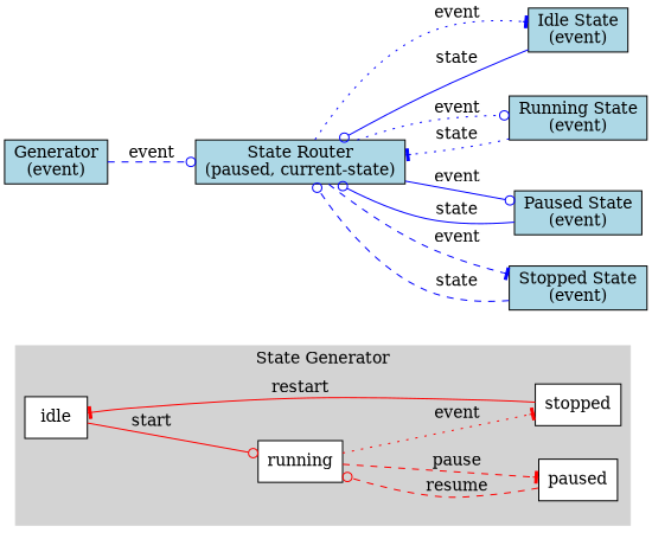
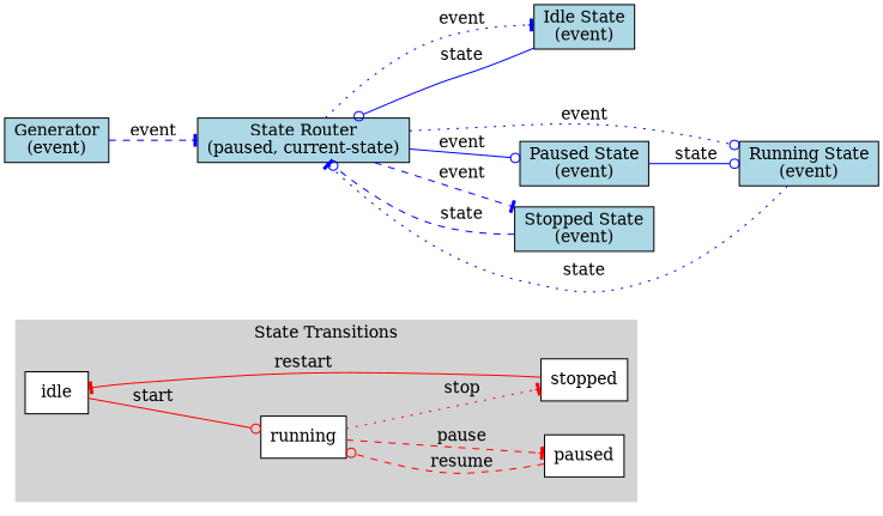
  digraph {
    rankdir=LR
    node [fillcolor=lightblue shape=box style=filled]
    edge [arrowhead=odot color=blue style=solid]
    idle [fillcolor=white]
    running [fillcolor=white]
    paused [fillcolor=white]
    stopped [fillcolor=white]
    n5 [label="Generator\n(event)"]
    n6 [label="State Router\n(paused, current-state)"]
    n7 [label="Idle State\n(event)"]
    n8 [label="Running State\n(event)"]
    n9 [label="Paused State\n(event)"]
    n10 [label="Stopped State\n(event)"]
    subgraph cluster_1 {
      color=lightgrey
-     label="State Generator"
+     label="State Transitions"
      style=filled
      idle
      running
      paused
      stopped
    }
    idle -> running [color=red label=start]
    running -> paused [arrowhead=tee color=red label=pause style=dashed]
-   running -> stopped [arrowhead=tee color=red label=event style=dotted]
+   running -> stopped [arrowhead=tee color=red label=stop style=dotted]
    paused -> running [color=red label=resume style=dashed]
    stopped -> idle [arrowhead=tee color=red label=restart]
-   n5 -> n6 [label=event style=dashed]
+   n5 -> n6 [arrowhead=tee label=event style=dashed]
    n6 -> n7 [arrowhead=tee label=event style=dotted]
    n6 -> n8 [label=event style=dotted]
    n6 -> n9 [label=event]
    n6 -> n10 [arrowhead=tee label=event style=dashed]
    n7 -> n6 [label=state]
    n8 -> n6 [arrowhead=tee label=state style=dotted]
-   n9 -> n6 [label=state]
+   n9 -> n8 [label=state]
    n10 -> n6 [label=state style=dashed]
  }
